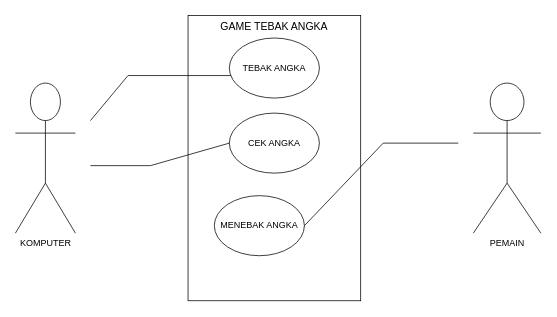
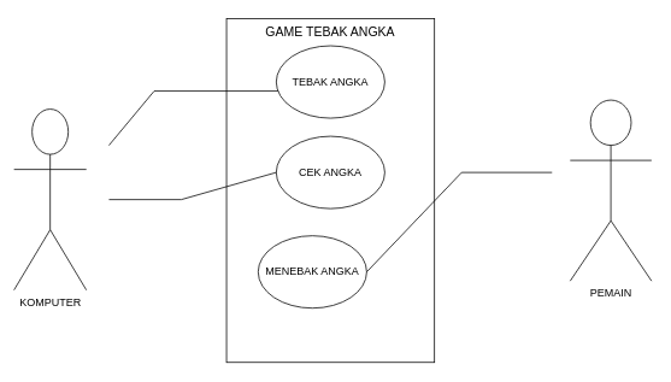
  <mxCell id="0" />
  <mxCell id="1" parent="0" />
  <mxCell id="2" value="GAME TEBAK ANGKA" style="rounded=0;whiteSpace=wrap;html=1;direction=south;horizontal=1;fontSize=14;verticalAlign=top;" vertex="1" parent="1"><mxGeometry x="250" y="20" width="230" height="380" as="geometry" /></mxCell>
- <mxCell id="3" value="KOMPUTER" style="shape=umlActor;verticalLabelPosition=bottom;verticalAlign=top;html=1;outlineConnect=0;" vertex="1" parent="1"><mxGeometry x="20" y="110" width="80" height="200" as="geometry" /></mxCell>
+ <mxCell id="3" value="KOMPUTER" style="shape=umlActor;verticalLabelPosition=bottom;verticalAlign=top;html=1;outlineConnect=0;" vertex="1" parent="1"><mxGeometry x="15" y="120" width="80" height="200" as="geometry" /></mxCell>
  <mxCell id="4" value="PEMAIN" style="shape=umlActor;verticalLabelPosition=bottom;verticalAlign=top;html=1;outlineConnect=0;" vertex="1" parent="1"><mxGeometry x="630" y="110" width="90" height="200" as="geometry" /></mxCell>
  <mxCell id="5" value="" style="endArrow=none;html=1;rounded=0;entryX=0.042;entryY=0.625;entryDx=0;entryDy=0;entryPerimeter=0;" edge="1" parent="1" target="8"><mxGeometry width="50" height="50" relative="1" as="geometry"><mxPoint x="120" y="160" as="sourcePoint" /><mxPoint x="300" y="100" as="targetPoint" /><Array as="points"><mxPoint x="170" y="100" /></Array></mxGeometry></mxCell>
  <mxCell id="6" value="MENEBAK ANGKA" style="ellipse;whiteSpace=wrap;html=1;" vertex="1" parent="1"><mxGeometry x="285" y="260" width="120" height="80" as="geometry" /></mxCell>
  <mxCell id="7" value="CEK ANGKA" style="ellipse;whiteSpace=wrap;html=1;" vertex="1" parent="1"><mxGeometry x="305" y="150" width="120" height="80" as="geometry" /></mxCell>
  <mxCell id="8" value="TEBAK ANGKA" style="ellipse;whiteSpace=wrap;html=1;" vertex="1" parent="1"><mxGeometry x="305" y="50" width="120" height="80" as="geometry" /></mxCell>
  <mxCell id="9" value="" style="endArrow=none;html=1;rounded=0;entryX=0;entryY=0.5;entryDx=0;entryDy=0;" edge="1" parent="1" target="7"><mxGeometry width="50" height="50" relative="1" as="geometry"><mxPoint x="120" y="220" as="sourcePoint" /><mxPoint x="300" y="190" as="targetPoint" /><Array as="points"><mxPoint x="200" y="220" /></Array></mxGeometry></mxCell>
  <mxCell id="10" value="" style="endArrow=none;html=1;rounded=0;exitX=1;exitY=0.5;exitDx=0;exitDy=0;" edge="1" parent="1" source="6"><mxGeometry width="50" height="50" relative="1" as="geometry"><mxPoint x="340" y="210" as="sourcePoint" /><mxPoint x="610" y="190" as="targetPoint" /><Array as="points"><mxPoint x="510" y="190" /></Array></mxGeometry></mxCell>
